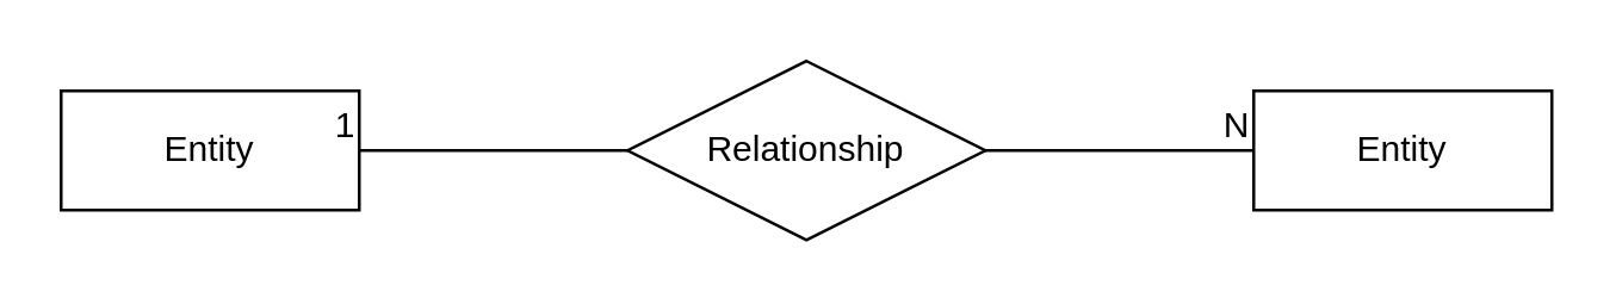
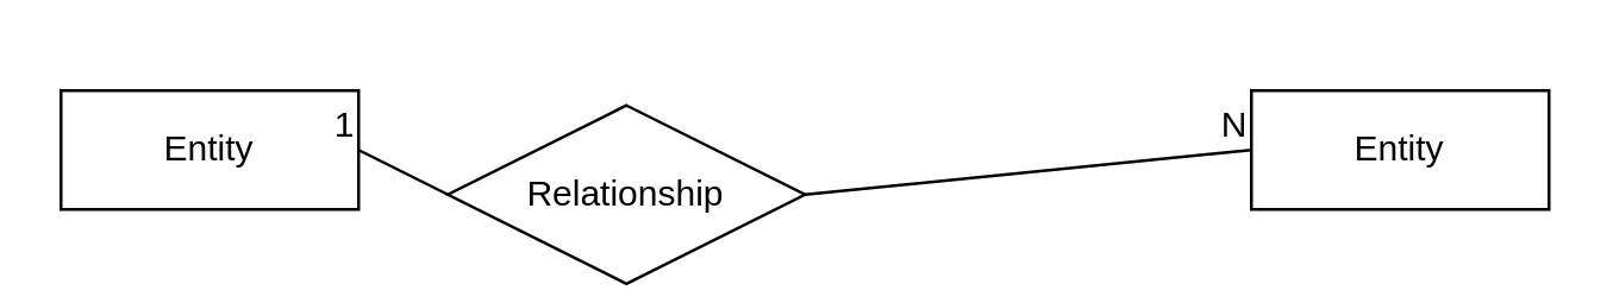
  <mxCell id="0" />
  <mxCell id="1" parent="0" />
  <mxCell id="2" value="Entity" style="whiteSpace=wrap;html=1;align=center;" vertex="1" parent="1"><mxGeometry x="20" y="30" width="100" height="40" as="geometry" /></mxCell>
  <mxCell id="3" value="Entity" style="whiteSpace=wrap;html=1;align=center;" vertex="1" parent="1"><mxGeometry x="420" y="30" width="100" height="40" as="geometry" /></mxCell>
- <mxCell id="4" value="Relationship" style="shape=rhombus;perimeter=rhombusPerimeter;whiteSpace=wrap;html=1;align=center;" vertex="1" parent="1"><mxGeometry x="210" y="20" width="120" height="60" as="geometry" /></mxCell>
+ <mxCell id="4" value="Relationship" style="shape=rhombus;perimeter=rhombusPerimeter;whiteSpace=wrap;html=1;align=center;" vertex="1" parent="1"><mxGeometry x="150" y="35" width="120" height="60" as="geometry" /></mxCell>
  <mxCell id="5" value="" style="endArrow=none;html=1;rounded=0;entryX=0;entryY=0.5;entryDx=0;entryDy=0;exitX=1;exitY=0.5;exitDx=0;exitDy=0;" edge="1" parent="1" source="4" target="3"><mxGeometry relative="1" as="geometry"><mxPoint x="190" y="90" as="sourcePoint" /><mxPoint x="350" y="90" as="targetPoint" /></mxGeometry></mxCell>
  <mxCell id="6" value="N" style="resizable=0;html=1;whiteSpace=wrap;align=right;verticalAlign=bottom;" connectable="0" vertex="1" parent="5"><mxGeometry x="1" relative="1" as="geometry" /></mxCell>
  <mxCell id="7" value="" style="endArrow=none;html=1;rounded=0;entryX=1;entryY=0.5;entryDx=0;entryDy=0;exitX=0;exitY=0.5;exitDx=0;exitDy=0;" edge="1" parent="1" source="4" target="2"><mxGeometry relative="1" as="geometry"><mxPoint x="190" y="90" as="sourcePoint" /><mxPoint x="350" y="90" as="targetPoint" /></mxGeometry></mxCell>
  <mxCell id="8" value="1" style="resizable=0;html=1;whiteSpace=wrap;align=right;verticalAlign=bottom;" connectable="0" vertex="1" parent="7"><mxGeometry x="1" relative="1" as="geometry" /></mxCell>
